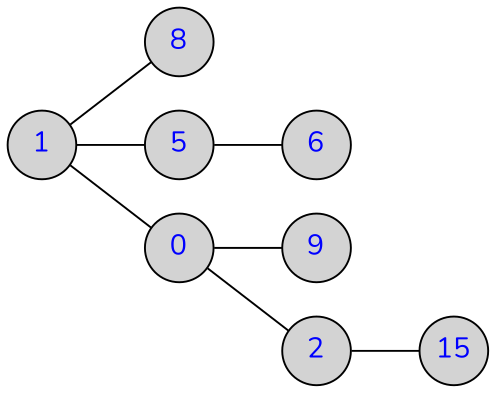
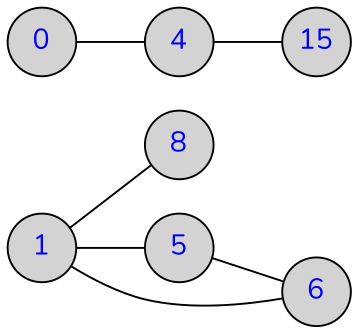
  digraph {
    fontname=Nunito
    rankdir=LR
    node [fontcolor=blue fontname=Nunito fontsize=15 margin=0 shape=circle style=filled]
    edge [dir=none fontname=Nunito]
    1 [width=0.5]
    n2 [label=8 width=0.5]
    5 [width=0.5]
    n4 [label=0 width=0.5]
    6 [width=0.5]
-   9 [width=0.5]
-   4 [width=0.5 label=2]
+   4 [width=0.5]
    n8 [label=15 width=0.5]
    1 -> n2
    1 -> 5
-   1 -> n4
+   1 -> 6
    5 -> 6
-   n4 -> 9
    n4 -> 4
    4 -> n8
  }
